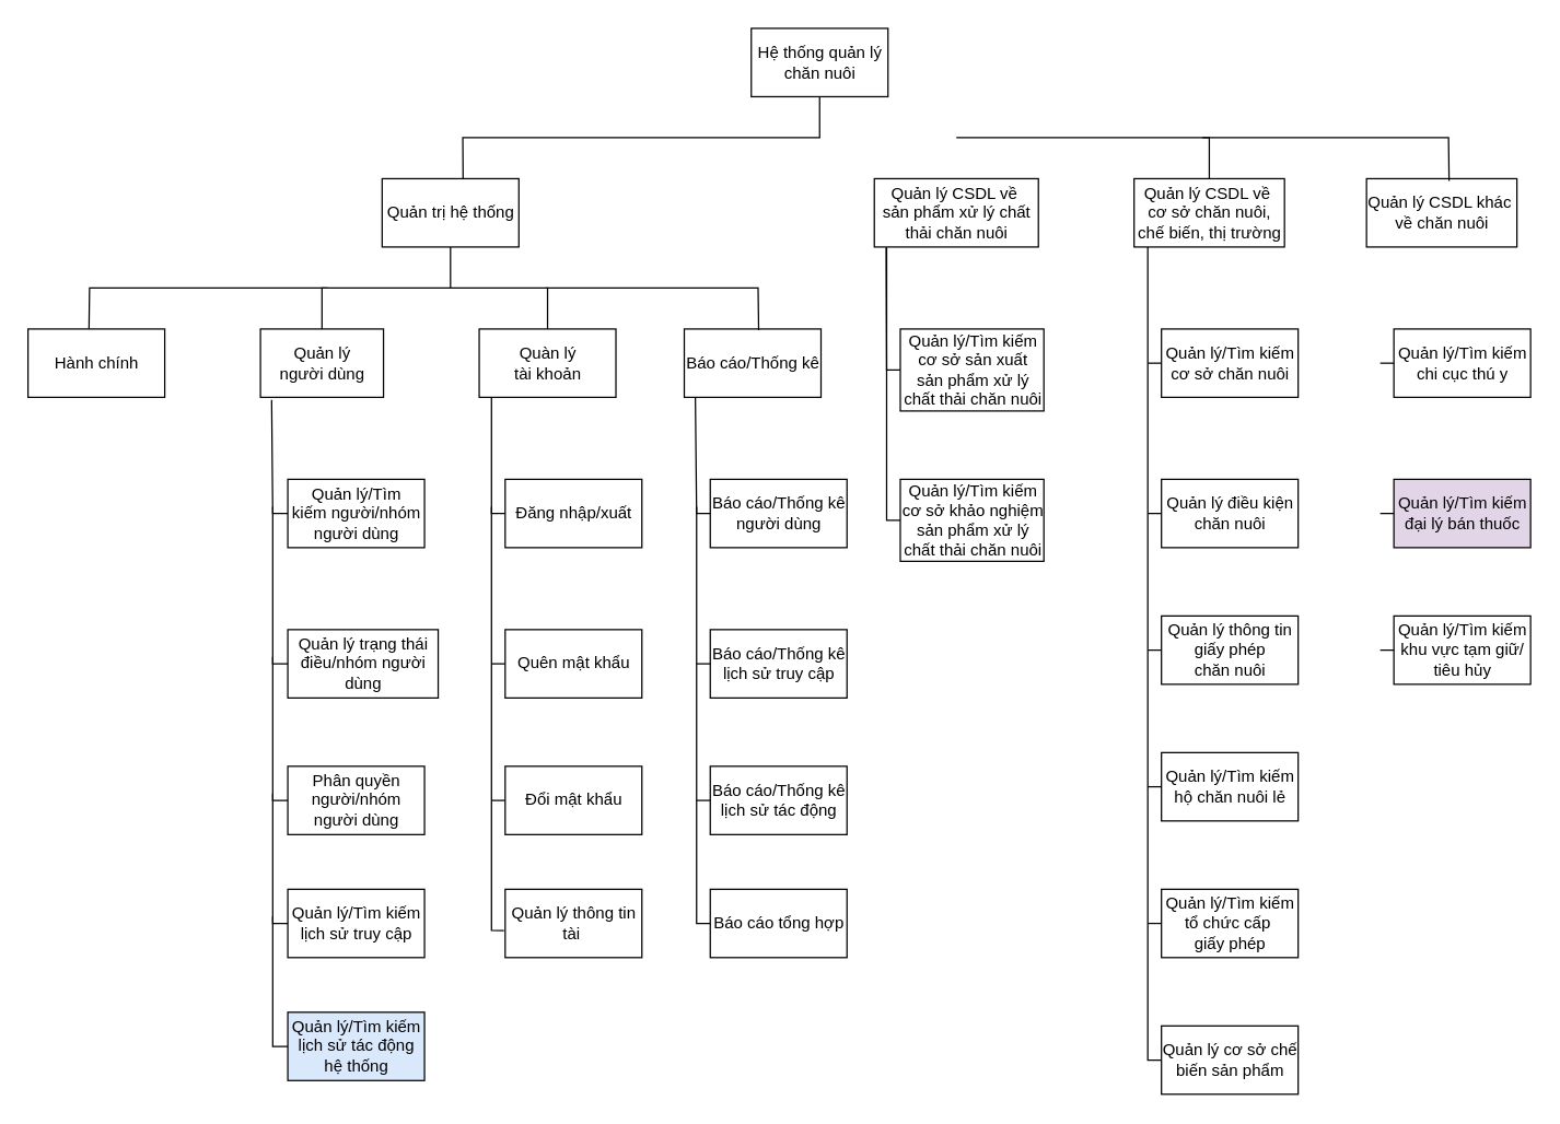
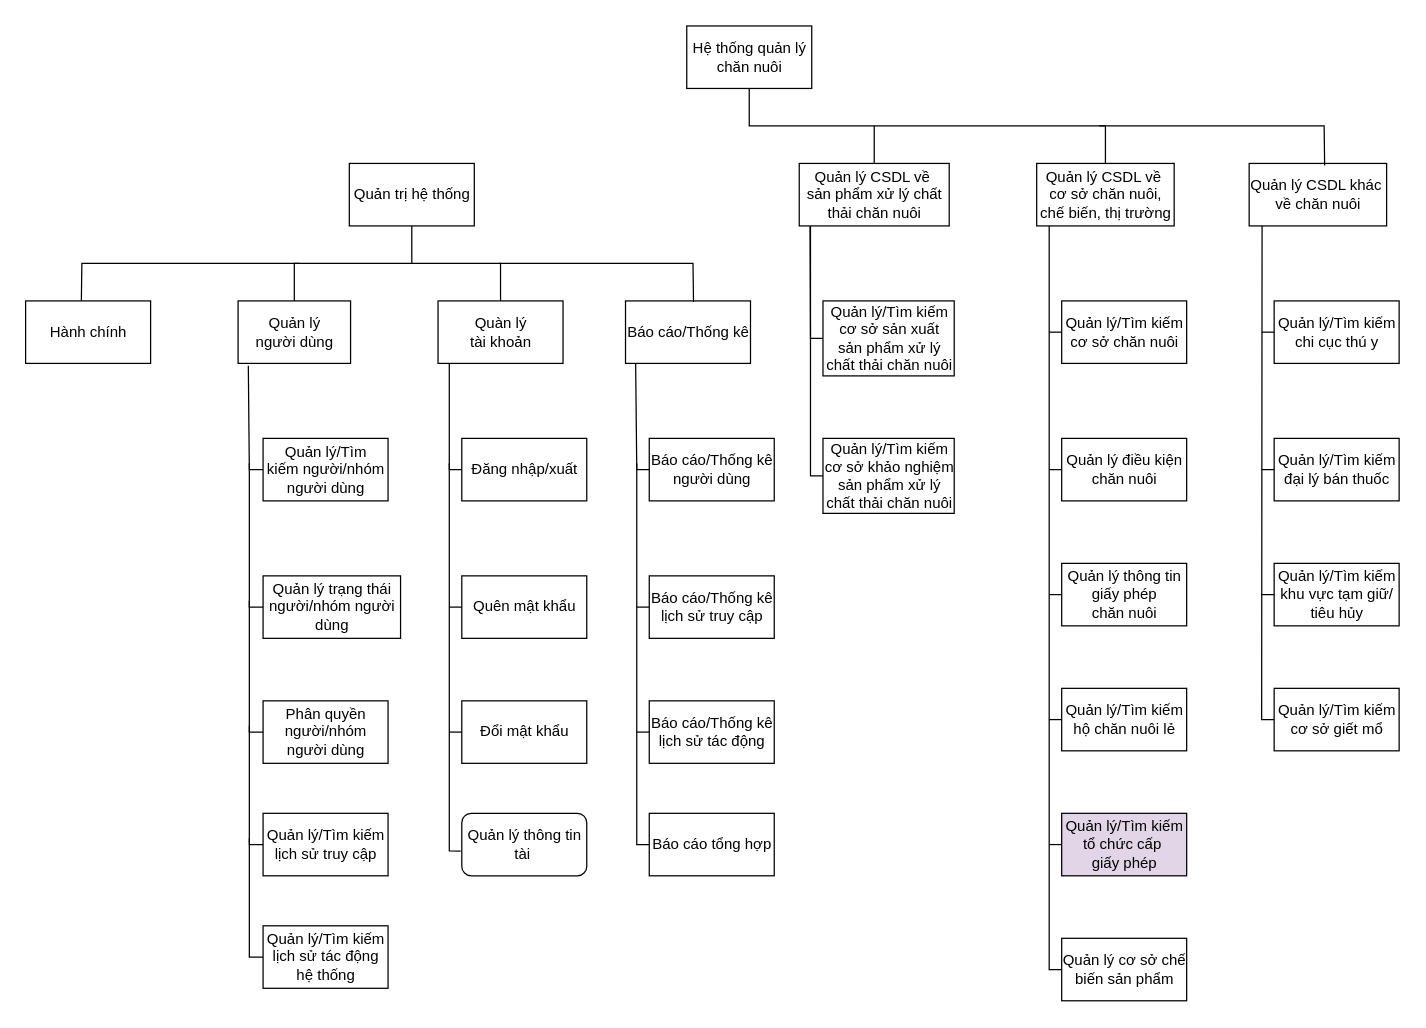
  <mxCell id="0" />
  <mxCell id="1" parent="0" />
  <mxCell id="2" value="Hệ thống quản lý &lt;br&gt;chăn nuôi" style="html=1;dashed=0;whitespace=wrap;" vertex="1" parent="1"><mxGeometry x="549" y="20" width="100" height="50" as="geometry" /></mxCell>
  <mxCell id="3" value="Quản lý CSDL khác&amp;nbsp;&lt;br&gt;về chăn nuôi" style="html=1;dashed=0;whitespace=wrap;" vertex="1" parent="1"><mxGeometry x="999" y="130" width="110" height="50" as="geometry" /></mxCell>
  <mxCell id="4" value="Quản lý CSDL về&amp;nbsp;&lt;br&gt;cơ sở chăn nuôi,&lt;br&gt;chế biến, thị trường" style="html=1;dashed=0;whitespace=wrap;" vertex="1" parent="1"><mxGeometry x="829" y="130" width="110" height="50" as="geometry" /></mxCell>
  <mxCell id="5" value="Quản lý CSDL về&amp;nbsp;&lt;br&gt;sản phẩm xử lý chất&lt;br&gt;thải chăn nuôi" style="html=1;dashed=0;whitespace=wrap;" vertex="1" parent="1"><mxGeometry x="639" y="130" width="120" height="50" as="geometry" /></mxCell>
  <mxCell id="6" value="Quản trị hệ thống" style="html=1;dashed=0;whitespace=wrap;" vertex="1" parent="1"><mxGeometry y="130" width="100" height="50" as="geometry" x="279" /></mxCell>
  <mxCell id="7" value="Quản lý thông tin&lt;br&gt;giấy phép &lt;br&gt;chăn nuôi" style="html=1;dashed=0;whitespace=wrap;" vertex="1" parent="1"><mxGeometry x="849" y="450" width="100" height="50" as="geometry" /></mxCell>
- <mxCell id="8" value="Quản lý/Tìm kiếm&lt;br&gt;đại lý bán thuốc" style="html=1;dashed=0;whitespace=wrap;fillColor=#e1d5e7;" vertex="1" parent="1"><mxGeometry x="1019" y="350" width="100" height="50" as="geometry" /></mxCell>
+ <mxCell id="8" value="Quản lý/Tìm kiếm&lt;br&gt;đại lý bán thuốc" style="html=1;dashed=0;whitespace=wrap;" vertex="1" parent="1"><mxGeometry x="1019" y="350" width="100" height="50" as="geometry" /></mxCell>
  <mxCell id="9" value="Quản lý điều kiện&lt;br&gt;chăn nuôi" style="html=1;dashed=0;whitespace=wrap;" vertex="1" parent="1"><mxGeometry x="849" y="350" width="100" height="50" as="geometry" /></mxCell>
  <mxCell id="10" value="Quản lý/Tìm kiếm&lt;br&gt;chi cục thú y" style="html=1;dashed=0;whitespace=wrap;" vertex="1" parent="1"><mxGeometry x="1019" y="240" width="100" height="50" as="geometry" /></mxCell>
  <mxCell id="11" value="Quản lý/Tìm kiếm&lt;br&gt;cơ sở chăn nuôi" style="html=1;dashed=0;whitespace=wrap;" vertex="1" parent="1"><mxGeometry x="849" y="240" width="100" height="50" as="geometry" /></mxCell>
  <mxCell id="12" value="Quản lý/Tìm kiếm&lt;br&gt;cơ sở khảo nghiệm&lt;br&gt;sản phẩm xử lý&lt;br&gt;chất thải chăn nuôi" style="html=1;dashed=0;whitespace=wrap;" vertex="1" parent="1"><mxGeometry x="658" y="350" width="105" height="60" as="geometry" /></mxCell>
  <mxCell id="13" value="Quản lý/Tìm kiếm&lt;br&gt;cơ sở sản xuất&lt;br&gt;sản phẩm xử lý&lt;br&gt;chất thải chăn nuôi" style="html=1;dashed=0;whitespace=wrap;" vertex="1" parent="1"><mxGeometry x="658" y="240" width="105" height="60" as="geometry" /></mxCell>
  <mxCell id="14" value="Quản lý/Tìm kiếm&lt;br&gt;lịch sử truy cập" style="html=1;dashed=0;whitespace=wrap;" vertex="1" parent="1"><mxGeometry x="210" y="650" width="100" height="50" as="geometry" /></mxCell>
  <mxCell id="15" value="Phân quyền &lt;br&gt;người/nhóm &lt;br&gt;người dùng" style="html=1;dashed=0;whitespace=wrap;" vertex="1" parent="1"><mxGeometry x="210" y="560" width="100" height="50" as="geometry" /></mxCell>
  <mxCell id="16" value="Báo cáo/Thống kê" style="html=1;dashed=0;whitespace=wrap;" vertex="1" parent="1"><mxGeometry x="500" y="240" width="100" height="50" as="geometry" /></mxCell>
  <mxCell id="17" value="Quàn lý &lt;br&gt;tài khoản" style="html=1;dashed=0;whitespace=wrap;" vertex="1" parent="1"><mxGeometry x="350" y="240" width="100" height="50" as="geometry" /></mxCell>
  <mxCell id="18" value="Quản lý &lt;br&gt;người dùng" style="html=1;dashed=0;whitespace=wrap;" vertex="1" parent="1"><mxGeometry x="190" y="240" width="90" height="50" as="geometry" /></mxCell>
  <mxCell id="19" value="Hành chính" style="html=1;dashed=0;whitespace=wrap;" vertex="1" parent="1"><mxGeometry x="20" y="240" width="100" height="50" as="geometry" /></mxCell>
  <mxCell id="20" value="Quản lý/Tìm&lt;br&gt;kiếm người/nhóm &lt;br&gt;người dùng" style="html=1;dashed=0;whitespace=wrap;" vertex="1" parent="1"><mxGeometry x="210" y="350" width="100" height="50" as="geometry" /></mxCell>
- <mxCell id="21" value="Quản lý trạng thái&lt;br&gt;điều/nhóm người&lt;br&gt;dùng" style="html=1;dashed=0;whitespace=wrap;" vertex="1" parent="1"><mxGeometry x="210" y="460" width="110" height="50" as="geometry" /></mxCell>
- <mxCell id="22" value="Quản lý/Tìm kiếm&lt;br&gt;lịch sử tác động&lt;br&gt;hệ thống" style="html=1;dashed=0;whitespace=wrap;fillColor=#dae8fc;" vertex="1" parent="1"><mxGeometry x="210" y="740" width="100" height="50" as="geometry" /></mxCell>
+ <mxCell id="21" value="Quản lý trạng thái&lt;br&gt;người/nhóm người&lt;br&gt;dùng" style="html=1;dashed=0;whitespace=wrap;" vertex="1" parent="1"><mxGeometry x="210" y="460" width="110" height="50" as="geometry" /></mxCell>
+ <mxCell id="22" value="Quản lý/Tìm kiếm&lt;br&gt;lịch sử tác động&lt;br&gt;hệ thống" style="html=1;dashed=0;whitespace=wrap;" vertex="1" parent="1"><mxGeometry x="210" y="740" width="100" height="50" as="geometry" /></mxCell>
  <mxCell id="23" value="Đăng nhập/xuất" style="html=1;dashed=0;whitespace=wrap;" vertex="1" parent="1"><mxGeometry x="369" y="350" width="100" height="50" as="geometry" /></mxCell>
  <mxCell id="24" value="Quên mật khẩu" style="html=1;dashed=0;whitespace=wrap;" vertex="1" parent="1"><mxGeometry x="369" y="460" width="100" height="50" as="geometry" /></mxCell>
  <mxCell id="25" value="Đổi mật khẩu" style="html=1;dashed=0;whitespace=wrap;" vertex="1" parent="1"><mxGeometry x="369" y="560" width="100" height="50" as="geometry" /></mxCell>
- <mxCell id="26" value="Quản lý thông tin&lt;br&gt;tài&amp;nbsp;" style="html=1;dashed=0;whitespace=wrap;" vertex="1" parent="1"><mxGeometry x="369" y="650" width="100" height="50" as="geometry" /></mxCell>
+ <mxCell id="26" value="Quản lý thông tin&lt;br&gt;tài&amp;nbsp;" style="html=1;dashed=0;whitespace=wrap;rounded=1;" vertex="1" parent="1"><mxGeometry x="369" y="650" width="100" height="50" as="geometry" /></mxCell>
  <mxCell id="27" value="Báo cáo/Thống kê&lt;br&gt;người dùng" style="html=1;dashed=0;whitespace=wrap;" vertex="1" parent="1"><mxGeometry x="519" y="350" width="100" height="50" as="geometry" /></mxCell>
  <mxCell id="28" value="Báo cáo/Thống kê&lt;br&gt;lịch sử truy cập" style="html=1;dashed=0;whitespace=wrap;" vertex="1" parent="1"><mxGeometry x="519" y="460" width="100" height="50" as="geometry" /></mxCell>
  <mxCell id="29" value="Báo cáo/Thống kê&lt;br&gt;lịch sử tác động" style="html=1;dashed=0;whitespace=wrap;" vertex="1" parent="1"><mxGeometry x="519" y="560" width="100" height="50" as="geometry" /></mxCell>
  <mxCell id="30" value="Báo cáo tổng hợp" style="html=1;dashed=0;whitespace=wrap;" vertex="1" parent="1"><mxGeometry x="519" y="650" width="100" height="50" as="geometry" /></mxCell>
  <mxCell id="31" value="Quản lý/Tìm kiếm&lt;br&gt;hộ chăn nuôi lẻ" style="html=1;dashed=0;whitespace=wrap;" vertex="1" parent="1"><mxGeometry x="849" y="550" width="100" height="50" as="geometry" /></mxCell>
- <mxCell id="32" value="Quản lý/Tìm kiếm&lt;br&gt;tổ chức cấp&amp;nbsp;&lt;br&gt;giấy phép" style="html=1;dashed=0;whitespace=wrap;" vertex="1" parent="1"><mxGeometry x="849" y="650" width="100" height="50" as="geometry" /></mxCell>
+ <mxCell id="32" value="Quản lý/Tìm kiếm&lt;br&gt;tổ chức cấp&amp;nbsp;&lt;br&gt;giấy phép" style="html=1;dashed=0;whitespace=wrap;fillColor=#e1d5e7;" vertex="1" parent="1"><mxGeometry x="849" y="650" width="100" height="50" as="geometry" /></mxCell>
  <mxCell id="33" value="Quản lý cơ sở chế&lt;br&gt;biến sản phẩm" style="html=1;dashed=0;whitespace=wrap;" vertex="1" parent="1"><mxGeometry x="849" y="750" width="100" height="50" as="geometry" /></mxCell>
  <mxCell id="34" value="Quản lý/Tìm kiếm&lt;br&gt;khu vực tạm giữ/&lt;br&gt;tiêu hủy" style="html=1;dashed=0;whitespace=wrap;" vertex="1" parent="1"><mxGeometry x="1019" y="450" width="100" height="50" as="geometry" /></mxCell>
- <mxCell id="36" value="" style="endArrow=none;html=1;rounded=0;entryX=0.5;entryY=1;entryDx=0;entryDy=0;exitX=0.592;exitY=0.006;exitDx=0;exitDy=0;exitPerimeter=0;" edge="1" parent="1" source="6" target="2"><mxGeometry width="50" height="50" relative="1" as="geometry"><mxPoint x="479" y="440" as="sourcePoint" /><mxPoint x="529" y="390" as="targetPoint" /><Array as="points"><mxPoint x="338" y="100" /><mxPoint x="599" y="100" /></Array></mxGeometry></mxCell>
+ <mxCell id="35" value="Quản lý/Tìm kiếm&lt;br&gt;cơ sở giết mổ" style="html=1;dashed=0;whitespace=wrap;" vertex="1" parent="1"><mxGeometry x="1019" y="550" width="100" height="50" as="geometry" /></mxCell>
+ <mxCell id="37" value="" style="endArrow=none;html=1;rounded=0;entryX=0.5;entryY=1;entryDx=0;entryDy=0;exitX=0.5;exitY=0;exitDx=0;exitDy=0;" edge="1" parent="1" source="5" target="2"><mxGeometry width="50" height="50" relative="1" as="geometry"><mxPoint x="499" y="190" as="sourcePoint" /><mxPoint x="549" y="140" as="targetPoint" /><Array as="points"><mxPoint x="699" y="100" /><mxPoint x="599" y="100" /></Array></mxGeometry></mxCell>
  <mxCell id="38" value="" style="endArrow=none;html=1;rounded=0;entryX=0.5;entryY=0;entryDx=0;entryDy=0;" edge="1" parent="1" target="4"><mxGeometry width="50" height="50" relative="1" as="geometry"><mxPoint x="699" y="100" as="sourcePoint" /><mxPoint x="749" y="140" as="targetPoint" /><Array as="points"><mxPoint x="884" y="100" /></Array></mxGeometry></mxCell>
  <mxCell id="39" value="" style="endArrow=none;html=1;rounded=0;entryX=0.549;entryY=0.032;entryDx=0;entryDy=0;entryPerimeter=0;" edge="1" parent="1" target="3"><mxGeometry width="50" height="50" relative="1" as="geometry"><mxPoint x="879" y="100" as="sourcePoint" /><mxPoint x="1059" y="140" as="targetPoint" /><Array as="points"><mxPoint x="1059" y="100" /></Array></mxGeometry></mxCell>
  <mxCell id="40" value="" style="endArrow=none;html=1;rounded=0;entryX=0.5;entryY=1;entryDx=0;entryDy=0;exitX=0.5;exitY=0;exitDx=0;exitDy=0;" edge="1" parent="1" source="18" target="6"><mxGeometry width="50" height="50" relative="1" as="geometry"><mxPoint x="329" y="340" as="sourcePoint" /><mxPoint x="379" y="290" as="targetPoint" /><Array as="points"><mxPoint x="235" y="210" /><mxPoint x="329" y="210" /></Array></mxGeometry></mxCell>
  <mxCell id="41" value="" style="endArrow=none;html=1;rounded=0;exitX=0.446;exitY=-0.001;exitDx=0;exitDy=0;exitPerimeter=0;" edge="1" parent="1" source="19"><mxGeometry width="50" height="50" relative="1" as="geometry"><mxPoint x="329" y="330" as="sourcePoint" /><mxPoint x="239" y="210" as="targetPoint" /><Array as="points"><mxPoint x="65" y="210" /></Array></mxGeometry></mxCell>
  <mxCell id="42" value="" style="endArrow=none;html=1;rounded=0;entryX=0.5;entryY=0;entryDx=0;entryDy=0;" edge="1" parent="1" target="17"><mxGeometry width="50" height="50" relative="1" as="geometry"><mxPoint x="329" y="210" as="sourcePoint" /><mxPoint x="429" y="260" as="targetPoint" /><Array as="points"><mxPoint x="400" y="210" /></Array></mxGeometry></mxCell>
  <mxCell id="43" value="" style="endArrow=none;html=1;rounded=0;entryX=0.544;entryY=0.016;entryDx=0;entryDy=0;entryPerimeter=0;" edge="1" parent="1" target="16"><mxGeometry width="50" height="50" relative="1" as="geometry"><mxPoint x="399" y="210" as="sourcePoint" /><mxPoint x="569" y="260" as="targetPoint" /><Array as="points"><mxPoint x="554" y="210" /></Array></mxGeometry></mxCell>
  <mxCell id="44" value="" style="endArrow=none;html=1;rounded=0;exitX=0;exitY=0.5;exitDx=0;exitDy=0;entryX=0.091;entryY=1.038;entryDx=0;entryDy=0;entryPerimeter=0;" edge="1" parent="1" source="20" target="18"><mxGeometry width="50" height="50" relative="1" as="geometry"><mxPoint x="259" y="340" as="sourcePoint" /><mxPoint x="309" y="290" as="targetPoint" /><Array as="points"><mxPoint x="199" y="375" /></Array></mxGeometry></mxCell>
  <mxCell id="45" value="" style="endArrow=none;html=1;rounded=0;entryX=0.09;entryY=1;entryDx=0;entryDy=0;entryPerimeter=0;exitX=0;exitY=0.5;exitDx=0;exitDy=0;" edge="1" parent="1" source="23" target="17"><mxGeometry width="50" height="50" relative="1" as="geometry"><mxPoint x="339" y="360" as="sourcePoint" /><mxPoint x="389" y="310" as="targetPoint" /><Array as="points"><mxPoint x="359" y="375" /></Array></mxGeometry></mxCell>
  <mxCell id="46" value="" style="endArrow=none;html=1;rounded=0;exitX=0;exitY=0.5;exitDx=0;exitDy=0;entryX=0.081;entryY=0.997;entryDx=0;entryDy=0;entryPerimeter=0;" edge="1" parent="1" source="27" target="16"><mxGeometry width="50" height="50" relative="1" as="geometry"><mxPoint x="499" y="340" as="sourcePoint" /><mxPoint x="509" y="300" as="targetPoint" /><Array as="points"><mxPoint x="509" y="375" /></Array></mxGeometry></mxCell>
  <mxCell id="47" value="" style="endArrow=none;html=1;rounded=0;exitX=0;exitY=0.5;exitDx=0;exitDy=0;" edge="1" parent="1" source="21"><mxGeometry width="50" height="50" relative="1" as="geometry"><mxPoint x="379" y="500" as="sourcePoint" /><mxPoint x="199" y="370" as="targetPoint" /><Array as="points"><mxPoint x="199" y="485" /></Array></mxGeometry></mxCell>
  <mxCell id="48" value="" style="endArrow=none;html=1;rounded=0;exitX=0;exitY=0.5;exitDx=0;exitDy=0;" edge="1" parent="1" source="15"><mxGeometry width="50" height="50" relative="1" as="geometry"><mxPoint x="299" y="610" as="sourcePoint" /><mxPoint x="199" y="480" as="targetPoint" /><Array as="points"><mxPoint x="199" y="585" /></Array></mxGeometry></mxCell>
  <mxCell id="49" value="" style="endArrow=none;html=1;rounded=0;exitX=0;exitY=0.5;exitDx=0;exitDy=0;" edge="1" parent="1" source="22"><mxGeometry width="50" height="50" relative="1" as="geometry"><mxPoint x="299" y="680" as="sourcePoint" /><mxPoint x="199" y="670" as="targetPoint" /><Array as="points"><mxPoint x="199" y="765" /></Array></mxGeometry></mxCell>
  <mxCell id="50" value="" style="endArrow=none;html=1;rounded=0;exitX=0;exitY=0.5;exitDx=0;exitDy=0;" edge="1" parent="1" source="14"><mxGeometry width="50" height="50" relative="1" as="geometry"><mxPoint x="209" y="680" as="sourcePoint" /><mxPoint x="199" y="580" as="targetPoint" /><Array as="points"><mxPoint x="199" y="675" /></Array></mxGeometry></mxCell>
  <mxCell id="51" value="" style="endArrow=none;html=1;rounded=0;exitX=-0.009;exitY=0.606;exitDx=0;exitDy=0;exitPerimeter=0;" edge="1" parent="1" source="26"><mxGeometry width="50" height="50" relative="1" as="geometry"><mxPoint x="489" y="550" as="sourcePoint" /><mxPoint x="359" y="370" as="targetPoint" /><Array as="points"><mxPoint x="359" y="680" /></Array></mxGeometry></mxCell>
  <mxCell id="52" value="" style="endArrow=none;html=1;rounded=0;exitX=0;exitY=0.5;exitDx=0;exitDy=0;" edge="1" parent="1" source="25"><mxGeometry width="50" height="50" relative="1" as="geometry"><mxPoint x="449" y="530" as="sourcePoint" /><mxPoint x="359" y="585" as="targetPoint" /></mxGeometry></mxCell>
  <mxCell id="53" value="" style="endArrow=none;html=1;rounded=0;exitX=0;exitY=0.5;exitDx=0;exitDy=0;" edge="1" parent="1" source="24"><mxGeometry width="50" height="50" relative="1" as="geometry"><mxPoint x="449" y="530" as="sourcePoint" /><mxPoint x="359" y="485" as="targetPoint" /></mxGeometry></mxCell>
  <mxCell id="54" value="" style="endArrow=none;html=1;rounded=0;exitX=0;exitY=0.5;exitDx=0;exitDy=0;" edge="1" parent="1" source="30"><mxGeometry width="50" height="50" relative="1" as="geometry"><mxPoint x="529" y="410" as="sourcePoint" /><mxPoint x="509" y="370" as="targetPoint" /><Array as="points"><mxPoint x="509" y="675" /></Array></mxGeometry></mxCell>
  <mxCell id="55" value="" style="endArrow=none;html=1;rounded=0;exitX=0;exitY=0.5;exitDx=0;exitDy=0;" edge="1" parent="1" source="28"><mxGeometry width="50" height="50" relative="1" as="geometry"><mxPoint x="529" y="510" as="sourcePoint" /><mxPoint x="509" y="485" as="targetPoint" /></mxGeometry></mxCell>
  <mxCell id="56" value="" style="endArrow=none;html=1;rounded=0;exitX=0;exitY=0.5;exitDx=0;exitDy=0;" edge="1" parent="1" source="29"><mxGeometry width="50" height="50" relative="1" as="geometry"><mxPoint x="529" y="640" as="sourcePoint" /><mxPoint x="509" y="585" as="targetPoint" /></mxGeometry></mxCell>
  <mxCell id="57" value="" style="endArrow=none;html=1;rounded=0;entryX=0.075;entryY=1.005;entryDx=0;entryDy=0;entryPerimeter=0;exitX=0;exitY=0.5;exitDx=0;exitDy=0;" edge="1" parent="1" source="12" target="5"><mxGeometry width="50" height="50" relative="1" as="geometry"><mxPoint x="659" y="320" as="sourcePoint" /><mxPoint x="709" y="270" as="targetPoint" /><Array as="points"><mxPoint x="648" y="380" /></Array></mxGeometry></mxCell>
  <mxCell id="58" value="" style="endArrow=none;html=1;rounded=0;entryX=0;entryY=0.5;entryDx=0;entryDy=0;exitX=0.072;exitY=1.01;exitDx=0;exitDy=0;exitPerimeter=0;" edge="1" parent="1" source="5" target="13"><mxGeometry width="50" height="50" relative="1" as="geometry"><mxPoint x="649" y="210" as="sourcePoint" /><mxPoint x="679" y="240" as="targetPoint" /><Array as="points"><mxPoint x="648" y="270" /></Array></mxGeometry></mxCell>
  <mxCell id="59" value="" style="endArrow=none;html=1;rounded=0;exitX=0;exitY=0.5;exitDx=0;exitDy=0;" edge="1" parent="1" source="33"><mxGeometry width="50" height="50" relative="1" as="geometry"><mxPoint x="829" y="760" as="sourcePoint" /><mxPoint x="839" y="180" as="targetPoint" /><Array as="points"><mxPoint x="839" y="775" /></Array></mxGeometry></mxCell>
  <mxCell id="60" value="" style="endArrow=none;html=1;rounded=0;exitX=0;exitY=0.5;exitDx=0;exitDy=0;" edge="1" parent="1" source="11"><mxGeometry width="50" height="50" relative="1" as="geometry"><mxPoint x="889" y="290" as="sourcePoint" /><mxPoint x="839" y="265" as="targetPoint" /></mxGeometry></mxCell>
  <mxCell id="61" value="" style="endArrow=none;html=1;rounded=0;exitX=0;exitY=0.5;exitDx=0;exitDy=0;" edge="1" parent="1" source="9"><mxGeometry width="50" height="50" relative="1" as="geometry"><mxPoint x="859" y="400" as="sourcePoint" /><mxPoint x="839" y="375" as="targetPoint" /></mxGeometry></mxCell>
  <mxCell id="62" value="" style="endArrow=none;html=1;rounded=0;entryX=0;entryY=0.5;entryDx=0;entryDy=0;" edge="1" parent="1" target="7"><mxGeometry width="50" height="50" relative="1" as="geometry"><mxPoint x="839" y="475" as="sourcePoint" /><mxPoint x="909" y="450" as="targetPoint" /></mxGeometry></mxCell>
  <mxCell id="63" value="" style="endArrow=none;html=1;rounded=0;exitX=0;exitY=0.5;exitDx=0;exitDy=0;" edge="1" parent="1" source="31"><mxGeometry width="50" height="50" relative="1" as="geometry"><mxPoint x="859" y="600" as="sourcePoint" /><mxPoint x="839" y="575" as="targetPoint" /></mxGeometry></mxCell>
  <mxCell id="64" value="" style="endArrow=none;html=1;rounded=0;exitX=0;exitY=0.5;exitDx=0;exitDy=0;" edge="1" parent="1" source="32"><mxGeometry width="50" height="50" relative="1" as="geometry"><mxPoint x="859" y="680" as="sourcePoint" /><mxPoint x="839" y="675" as="targetPoint" /></mxGeometry></mxCell>
+ <mxCell id="65" value="" style="endArrow=none;html=1;rounded=0;entryX=0.094;entryY=1;entryDx=0;entryDy=0;entryPerimeter=0;exitX=0;exitY=0.5;exitDx=0;exitDy=0;" edge="1" parent="1" source="35" target="3"><mxGeometry width="50" height="50" relative="1" as="geometry"><mxPoint x="1119" y="290" as="sourcePoint" /><mxPoint x="1169" y="240" as="targetPoint" /><Array as="points"><mxPoint x="1009" y="575" /></Array></mxGeometry></mxCell>
  <mxCell id="66" value="" style="endArrow=none;html=1;rounded=0;exitX=0;exitY=0.5;exitDx=0;exitDy=0;" edge="1" parent="1" source="10"><mxGeometry width="50" height="50" relative="1" as="geometry"><mxPoint x="1119" y="250" as="sourcePoint" /><mxPoint x="1009" y="265" as="targetPoint" /></mxGeometry></mxCell>
  <mxCell id="67" value="" style="endArrow=none;html=1;rounded=0;exitX=0;exitY=0.5;exitDx=0;exitDy=0;" edge="1" parent="1" source="8"><mxGeometry width="50" height="50" relative="1" as="geometry"><mxPoint x="1119" y="360" as="sourcePoint" /><mxPoint x="1009" y="375" as="targetPoint" /></mxGeometry></mxCell>
  <mxCell id="68" value="" style="endArrow=none;html=1;rounded=0;entryX=0;entryY=0.5;entryDx=0;entryDy=0;" edge="1" parent="1" target="34"><mxGeometry width="50" height="50" relative="1" as="geometry"><mxPoint x="1009" y="475" as="sourcePoint" /><mxPoint x="1169" y="470" as="targetPoint" /></mxGeometry></mxCell>
